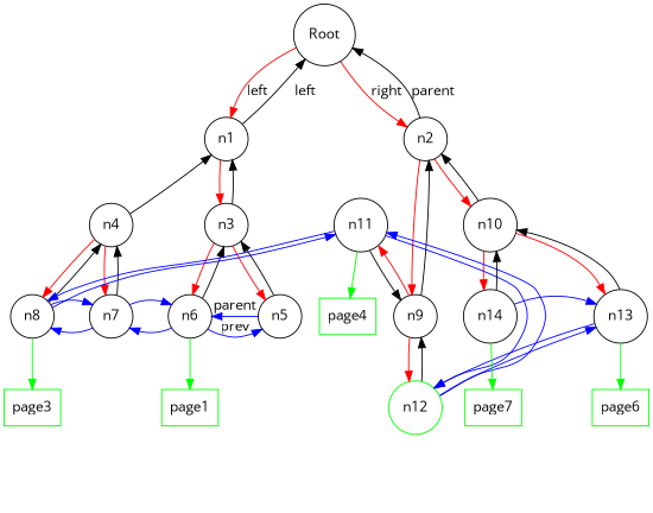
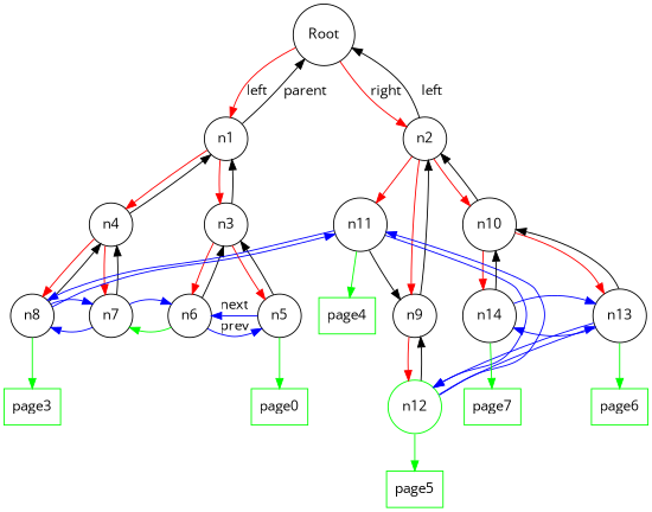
  digraph {
    fontname="Open Sans"
    node [fontname="Open Sans" shape=circle]
    edge [color=red fontname="Open Sans"]
    Root
    n1
    n2
    n3
    n4
    n9
    n10
    n5
    n6
    n7
    n8
    n11
    n12 [color=green]
    n13
    n14
-   page1 [color=green shape=rect]
+   page0 [color=green shape=rect]
    page3 [color=green shape=rect]
    page4 [color=green shape=rect]
+   page5 [color=green shape=rect]
    page6 [color=green shape=rect]
    page7 [color=green shape=rect]
    Root -> n1 [label=left]
    Root -> n2 [label=right]
-   n1 -> Root [color=black label=left]
+   n1 -> Root [color=black label=parent]
    n1 -> n3
-   n2 -> Root [color=black label=parent]
+   n1 -> n4
+   n2 -> Root [color=black label=left]
    n2 -> n9
    n2 -> n10
    n3 -> n1 [color=black]
    n3 -> n5
    n3 -> n6
    n4 -> n1 [color=black]
    n4 -> n7
    n4 -> n8
    n9 -> n2 [color=black]
-   n9 -> n11
+   n2 -> n11
    n9 -> n12
    n10 -> n2 [color=black]
    n10 -> n13
    n10 -> n14
    n5 -> n3 [color=black]
-   n5 -> n6 [color=blue constraint=false label=parent]
+   n5 -> n6 [color=blue constraint=false label=next]
+   n5 -> page0 [color=green]
    n6 -> n3 [color=black]
    n6 -> n5 [color=blue constraint=false label=prev]
-   n6 -> n7 [color=blue constraint=false]
-   n6 -> page1 [color=green]
+   n6 -> n7 [color=green constraint=false]
    n7 -> n4 [color=black]
    n7 -> n6 [color=blue constraint=false]
    n7 -> n8 [color=blue constraint=false]
    n8 -> n4 [color=black]
    n8 -> n7 [color=blue constraint=false]
    n8 -> n11 [color=blue constraint=false]
    n8 -> page3 [color=green]
    n11 -> n9 [color=black]
    n11 -> n8 [color=blue constraint=false]
    n11 -> n12 [color=blue constraint=false]
    n11 -> page4 [color=green]
    n12 -> n9 [color=black]
    n12 -> n11 [color=blue constraint=false]
    n12 -> n13 [color=blue constraint=false]
+   n12 -> page5 [color=green]
    n13 -> n10 [color=black]
    n13 -> n12 [color=blue constraint=false]
+   n13 -> n14 [color=blue constraint=false]
    n13 -> page6 [color=green]
    n14 -> n10 [color=black]
    n14 -> n13 [color=blue constraint=false]
    n14 -> page7 [color=green]
  }
